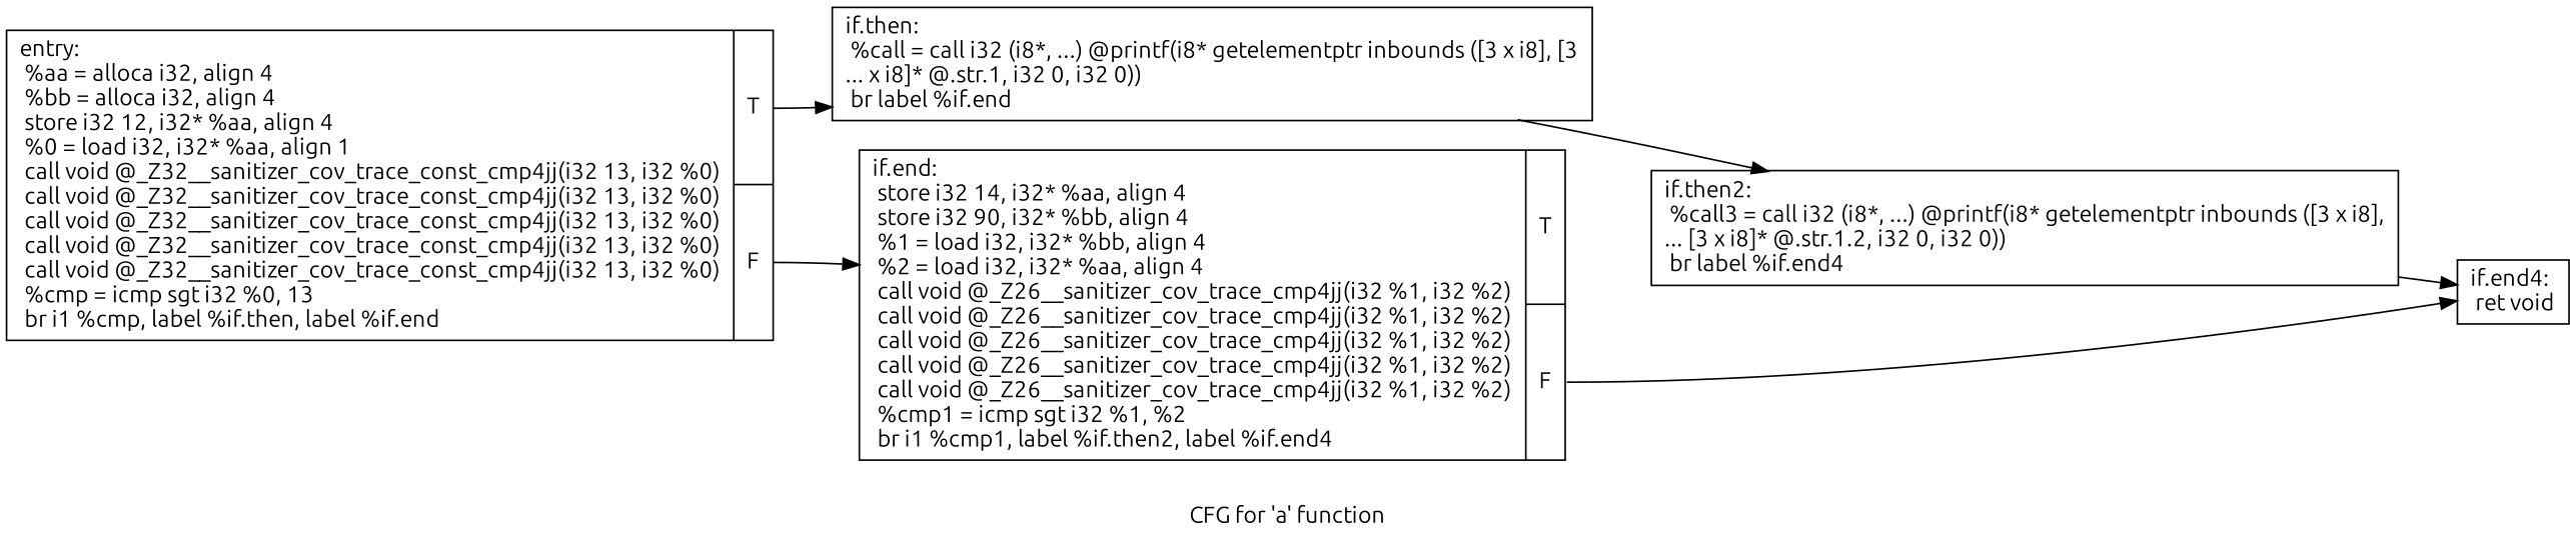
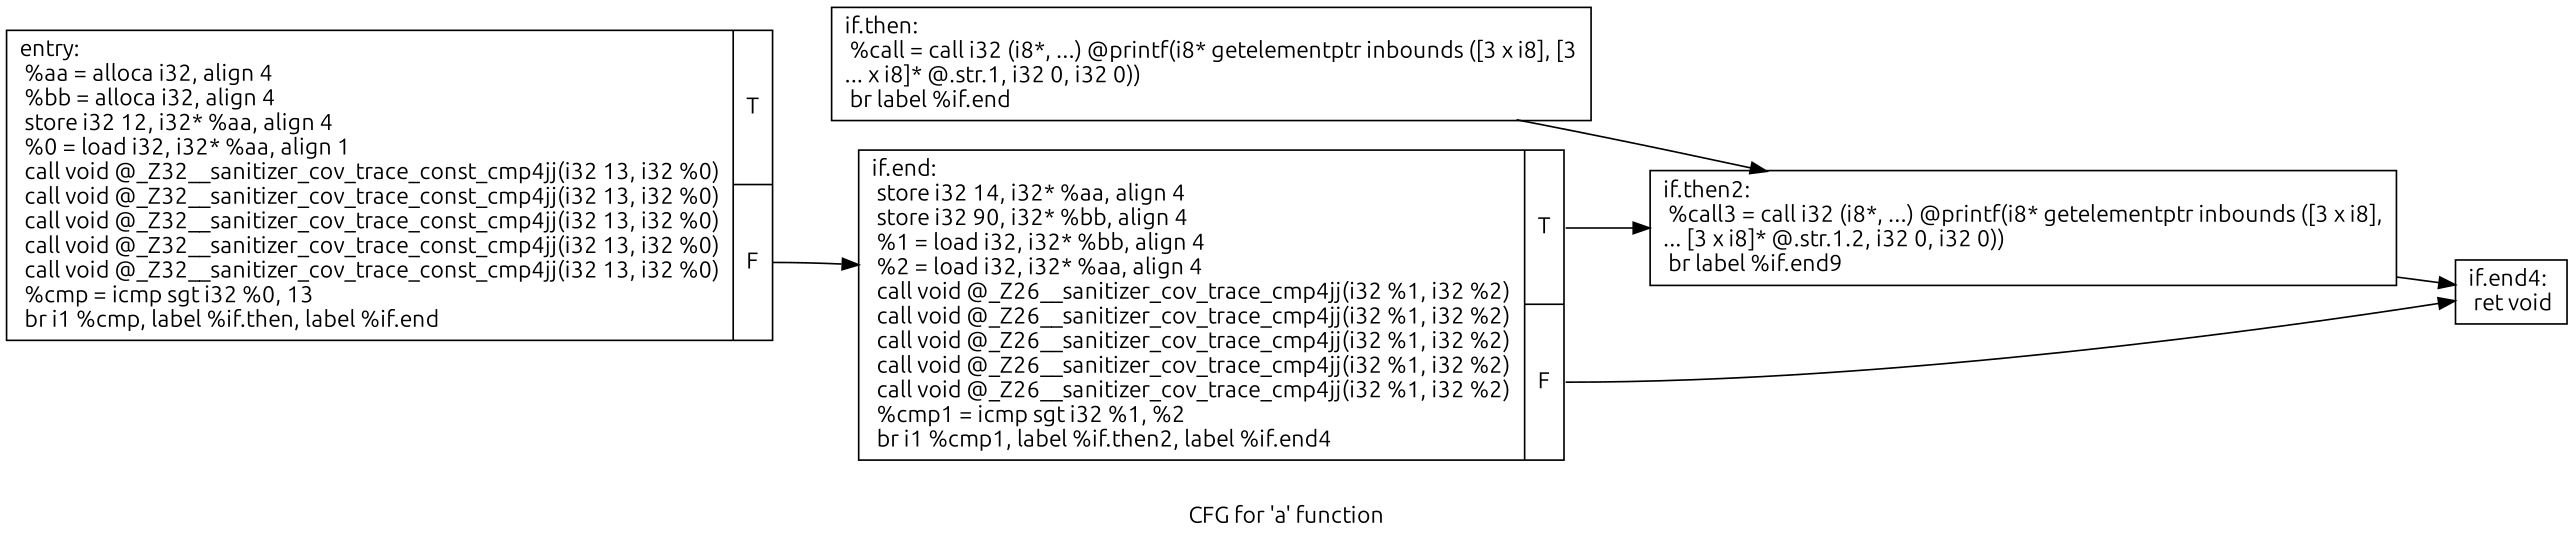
  digraph {
    fontname=Ubuntu
    label="CFG for 'a' function"
    rankdir=LR
    node [fontname=Ubuntu shape=record]
    edge [fontname=Ubuntu]
    n1 [label="{entry:\l  %aa = alloca i32, align 4\l  %bb = alloca i32, align 4\l  store i32 12, i32* %aa, align 4\l  %0 = load i32, i32* %aa, align 1\l  call void @_Z32__sanitizer_cov_trace_const_cmp4jj(i32 13, i32 %0)\l  call void @_Z32__sanitizer_cov_trace_const_cmp4jj(i32 13, i32 %0)\l  call void @_Z32__sanitizer_cov_trace_const_cmp4jj(i32 13, i32 %0)\l  call void @_Z32__sanitizer_cov_trace_const_cmp4jj(i32 13, i32 %0)\l  call void @_Z32__sanitizer_cov_trace_const_cmp4jj(i32 13, i32 %0)\l  %cmp = icmp sgt i32 %0, 13\l  br i1 %cmp, label %if.then, label %if.end\l|{<s0>T|<s1>F}}"]
    n2 [label="{if.then:                                          \l  %call = call i32 (i8*, ...) @printf(i8* getelementptr inbounds ([3 x i8], [3\l... x i8]* @.str.1, i32 0, i32 0))\l  br label %if.end\l}"]
    n3 [label="{if.end:                                           \l  store i32 14, i32* %aa, align 4\l  store i32 90, i32* %bb, align 4\l  %1 = load i32, i32* %bb, align 4\l  %2 = load i32, i32* %aa, align 4\l  call void @_Z26__sanitizer_cov_trace_cmp4jj(i32 %1, i32 %2)\l  call void @_Z26__sanitizer_cov_trace_cmp4jj(i32 %1, i32 %2)\l  call void @_Z26__sanitizer_cov_trace_cmp4jj(i32 %1, i32 %2)\l  call void @_Z26__sanitizer_cov_trace_cmp4jj(i32 %1, i32 %2)\l  call void @_Z26__sanitizer_cov_trace_cmp4jj(i32 %1, i32 %2)\l  %cmp1 = icmp sgt i32 %1, %2\l  br i1 %cmp1, label %if.then2, label %if.end4\l|{<s0>T|<s1>F}}"]
-   n4 [label="{if.then2:                                         \l  %call3 = call i32 (i8*, ...) @printf(i8* getelementptr inbounds ([3 x i8],\l... [3 x i8]* @.str.1.2, i32 0, i32 0))\l  br label %if.end4\l}"]
+   n4 [label="{if.then2:                                         \l  %call3 = call i32 (i8*, ...) @printf(i8* getelementptr inbounds ([3 x i8],\l... [3 x i8]* @.str.1.2, i32 0, i32 0))\l  br label %if.end9\l}"]
    n5 [label="{if.end4:                                          \l  ret void\l}"]
-   n1 -> n2 [tailport=s0]
    n1 -> n3 [tailport=s1]
    n2 -> n4
+   n3 -> n4 [tailport=s0]
    n3 -> n5 [tailport=s1]
    n4 -> n5
  }
